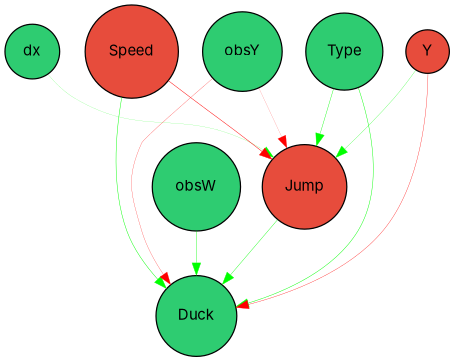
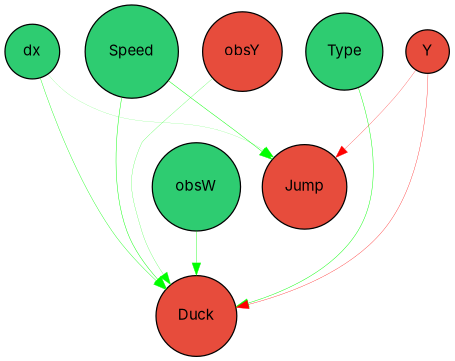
  digraph {
    fontname=Inter
    node [fillcolor="#2ecc71" fontname=Inter fontsize=12 shape=circle style=filled]
    edge [color=green fontname=Inter style=solid]
    dx [height=0.2 width=0.2]
    Jump [fillcolor="#e74c3c" height=0.2 width=0.2]
-   Duck [height=0.2 width=0.2]
-   Speed [fillcolor="#e74c3c" height=0.2 width=0.2]
+   Duck [fillcolor="#e74c3c" height=0.2 width=0.2]
+   Speed [height=0.2 width=0.2]
    obsW [height=0.2 width=0.2]
-   obsY [height=0.2 width=0.2]
+   obsY [fillcolor="#e74c3c" height=0.2 width=0.2]
    Type [height=0.2 width=0.2]
    Y [fillcolor="#e74c3c" height=0.2 width=0.2]
    dx -> Jump [penwidth=0.10884344867045002]
-   Jump -> Duck [penwidth=0.30347457655271326]
-   Speed -> Jump [color=red penwidth=0.3723066609943164]
+   dx -> Duck [penwidth=0.30347457655271326]
+   Speed -> Jump [penwidth=0.3723066609943164]
    Speed -> Duck [penwidth=0.36466192291725075]
    obsW -> Duck [penwidth=0.3050556517186602]
-   obsY -> Jump [color=red penwidth=0.10146934734522013]
-   obsY -> Duck [color=red penwidth=0.18422800603904343]
-   Type -> Jump [penwidth=0.3077307637789205]
+   obsY -> Duck [penwidth=0.18422800603904343]
    Type -> Duck [penwidth=0.35501151712922185]
-   Y -> Jump [penwidth=0.19504575125793044]
+   Y -> Jump [color=red penwidth=0.19504575125793044]
    Y -> Duck [color=red penwidth=0.2564916265062358]
  }
